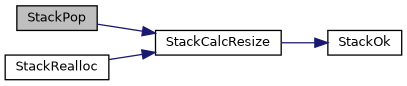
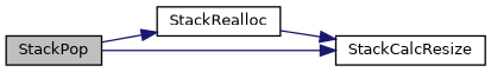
  digraph {
    rankdir=LR
    node [color=black fillcolor=white fontname=Helvetica fontsize=10 shape=record style=filled]
    edge [color=midnightblue fontname=Helvetica fontsize=10 labelfontname=Helvetica labelfontsize=10 style=solid]
    n1 [fillcolor=grey75 fontcolor=black height=0.2 label=StackPop width=0.4]
    n2 [height=0.2 label=StackRealloc width=0.4]
    n3 [height=0.2 label=StackCalcResize width=0.4]
-   n4 [height=0.2 label=StackOk width=0.4]
+   n1 -> n2
    n1 -> n3
    n2 -> n3
-   n3 -> n4
  }
